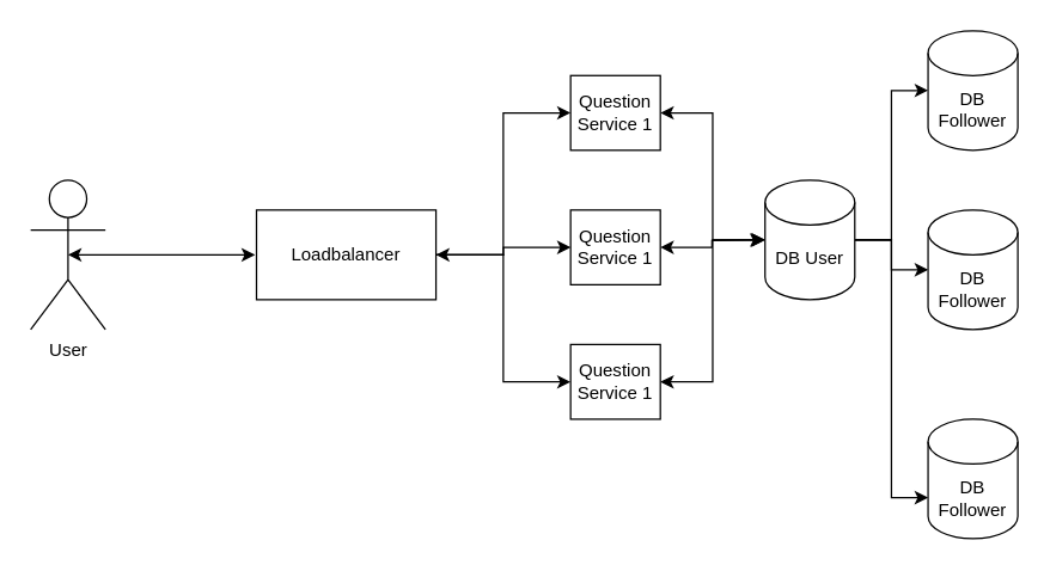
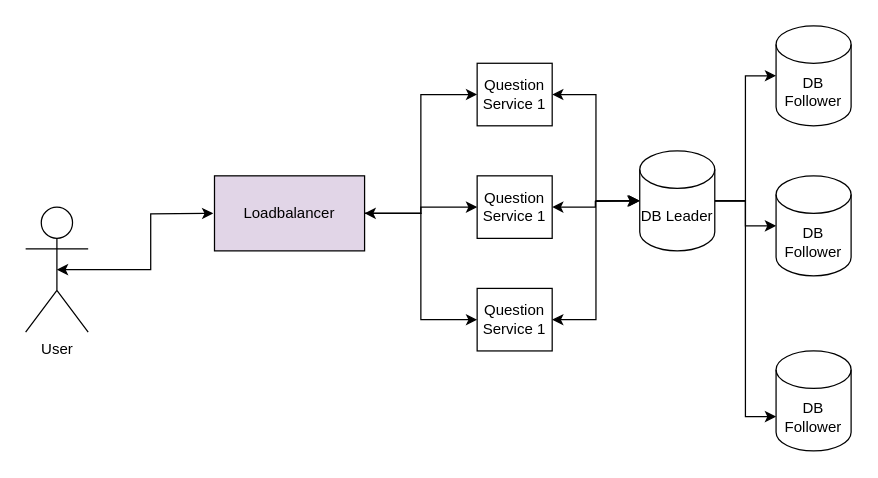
  <mxCell id="0" />
  <mxCell id="1" parent="0" />
  <mxCell id="2" style="edgeStyle=orthogonalEdgeStyle;rounded=0;orthogonalLoop=1;jettySize=auto;html=1;exitX=0.5;exitY=0.5;exitDx=0;exitDy=0;exitPerimeter=0;startArrow=classic;startFill=1;" edge="1" parent="1" source="3"><mxGeometry relative="1" as="geometry"><mxPoint x="170" y="170" as="targetPoint" /></mxGeometry></mxCell>
- <mxCell id="3" value="User" style="shape=umlActor;verticalLabelPosition=bottom;verticalAlign=top;html=1;outlineConnect=0;" vertex="1" parent="1"><mxGeometry x="20" y="120" width="50" height="100" as="geometry" /></mxCell>
+ <mxCell id="3" value="User" style="shape=umlActor;verticalLabelPosition=bottom;verticalAlign=top;html=1;outlineConnect=0;" vertex="1" parent="1"><mxGeometry x="20" y="165" width="50" height="100" as="geometry" /></mxCell>
  <mxCell id="4" style="edgeStyle=orthogonalEdgeStyle;rounded=0;orthogonalLoop=1;jettySize=auto;html=1;entryX=0;entryY=0.5;entryDx=0;entryDy=0;startArrow=classic;startFill=1;" edge="1" parent="1" source="7" target="11"><mxGeometry relative="1" as="geometry" /></mxCell>
  <mxCell id="5" style="edgeStyle=orthogonalEdgeStyle;rounded=0;orthogonalLoop=1;jettySize=auto;html=1;entryX=0;entryY=0.5;entryDx=0;entryDy=0;" edge="1" parent="1" source="7" target="9"><mxGeometry relative="1" as="geometry" /></mxCell>
  <mxCell id="6" style="edgeStyle=orthogonalEdgeStyle;rounded=0;orthogonalLoop=1;jettySize=auto;html=1;entryX=0;entryY=0.5;entryDx=0;entryDy=0;" edge="1" parent="1" source="7" target="13"><mxGeometry relative="1" as="geometry" /></mxCell>
- <mxCell id="7" value="Loadbalancer" style="rounded=0;whiteSpace=wrap;html=1;" vertex="1" parent="1"><mxGeometry x="171" y="140" width="120" height="60" as="geometry" /></mxCell>
+ <mxCell id="7" value="Loadbalancer" style="rounded=0;whiteSpace=wrap;html=1;fillColor=#e1d5e7;" vertex="1" parent="1"><mxGeometry x="171" y="140" width="120" height="60" as="geometry" /></mxCell>
  <mxCell id="8" style="edgeStyle=orthogonalEdgeStyle;rounded=0;orthogonalLoop=1;jettySize=auto;html=1;exitX=1;exitY=0.5;exitDx=0;exitDy=0;startArrow=classic;startFill=1;" edge="1" parent="1" source="9"><mxGeometry relative="1" as="geometry"><mxPoint x="510" y="160" as="targetPoint" /></mxGeometry></mxCell>
  <mxCell id="9" value="Question Service 1" style="rounded=0;whiteSpace=wrap;html=1;" vertex="1" parent="1"><mxGeometry x="381" y="140" width="60" height="50" as="geometry" /></mxCell>
  <mxCell id="10" style="edgeStyle=orthogonalEdgeStyle;rounded=0;orthogonalLoop=1;jettySize=auto;html=1;entryX=0;entryY=0.5;entryDx=0;entryDy=0;entryPerimeter=0;startArrow=classic;startFill=1;" edge="1" parent="1" source="11" target="17"><mxGeometry relative="1" as="geometry" /></mxCell>
  <mxCell id="11" value="Question Service 1" style="rounded=0;whiteSpace=wrap;html=1;" vertex="1" parent="1"><mxGeometry x="381" y="50" width="60" height="50" as="geometry" /></mxCell>
  <mxCell id="12" style="edgeStyle=orthogonalEdgeStyle;rounded=0;orthogonalLoop=1;jettySize=auto;html=1;entryX=0;entryY=0.5;entryDx=0;entryDy=0;entryPerimeter=0;startArrow=classic;startFill=1;" edge="1" parent="1" source="13" target="17"><mxGeometry relative="1" as="geometry" /></mxCell>
  <mxCell id="13" value="Question Service 1" style="rounded=0;whiteSpace=wrap;html=1;" vertex="1" parent="1"><mxGeometry x="381" y="230" width="60" height="50" as="geometry" /></mxCell>
  <mxCell id="14" style="edgeStyle=orthogonalEdgeStyle;rounded=0;orthogonalLoop=1;jettySize=auto;html=1;entryX=0;entryY=0.5;entryDx=0;entryDy=0;entryPerimeter=0;" edge="1" parent="1" source="17" target="19"><mxGeometry relative="1" as="geometry" /></mxCell>
  <mxCell id="15" style="edgeStyle=orthogonalEdgeStyle;rounded=0;orthogonalLoop=1;jettySize=auto;html=1;entryX=0;entryY=0.5;entryDx=0;entryDy=0;entryPerimeter=0;" edge="1" parent="1" source="17" target="18"><mxGeometry relative="1" as="geometry" /></mxCell>
  <mxCell id="16" style="edgeStyle=orthogonalEdgeStyle;rounded=0;orthogonalLoop=1;jettySize=auto;html=1;entryX=0;entryY=0;entryDx=0;entryDy=52.5;entryPerimeter=0;" edge="1" parent="1" source="17" target="20"><mxGeometry relative="1" as="geometry" /></mxCell>
- <mxCell id="17" value="DB User" style="shape=cylinder3;whiteSpace=wrap;html=1;boundedLbl=1;backgroundOutline=1;size=15;" vertex="1" parent="1"><mxGeometry x="511" y="120" width="60" height="80" as="geometry" /></mxCell>
+ <mxCell id="17" value="DB Leader" style="shape=cylinder3;whiteSpace=wrap;html=1;boundedLbl=1;backgroundOutline=1;size=15;" vertex="1" parent="1"><mxGeometry x="511" y="120" width="60" height="80" as="geometry" /></mxCell>
  <mxCell id="18" value="DB Follower" style="shape=cylinder3;whiteSpace=wrap;html=1;boundedLbl=1;backgroundOutline=1;size=15;" vertex="1" parent="1"><mxGeometry x="620" y="20" width="60" height="80" as="geometry" /></mxCell>
  <mxCell id="19" value="DB Follower" style="shape=cylinder3;whiteSpace=wrap;html=1;boundedLbl=1;backgroundOutline=1;size=15;" vertex="1" parent="1"><mxGeometry x="620" y="140" width="60" height="80" as="geometry" /></mxCell>
  <mxCell id="20" value="DB Follower" style="shape=cylinder3;whiteSpace=wrap;html=1;boundedLbl=1;backgroundOutline=1;size=15;" vertex="1" parent="1"><mxGeometry x="620" y="280" width="60" height="80" as="geometry" /></mxCell>
